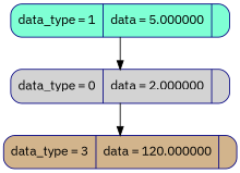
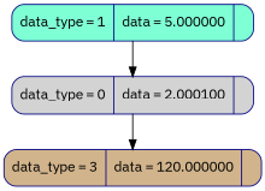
  digraph {
    fontname="IBM Plex Sans"
    node [color=navy fontname="IBM Plex Sans" rank=1 shape=Mrecord style=filled]
    edge [fontname="IBM Plex Sans"]
    n1 [fillcolor=aquamarine label=" data_type = 1 | data = 5.000000 | " rank=0]
-   n2 [fillcolor=lightgrey label=" data_type = 0 | data = 2.000000 | "]
+   n2 [fillcolor=lightgrey label=" data_type = 0 | data = 2.000100 | "]
    n3 [fillcolor=tan label=" data_type = 3 | data = 120.000000 | "]
    n1 -> n2
    n2 -> n3
  }
